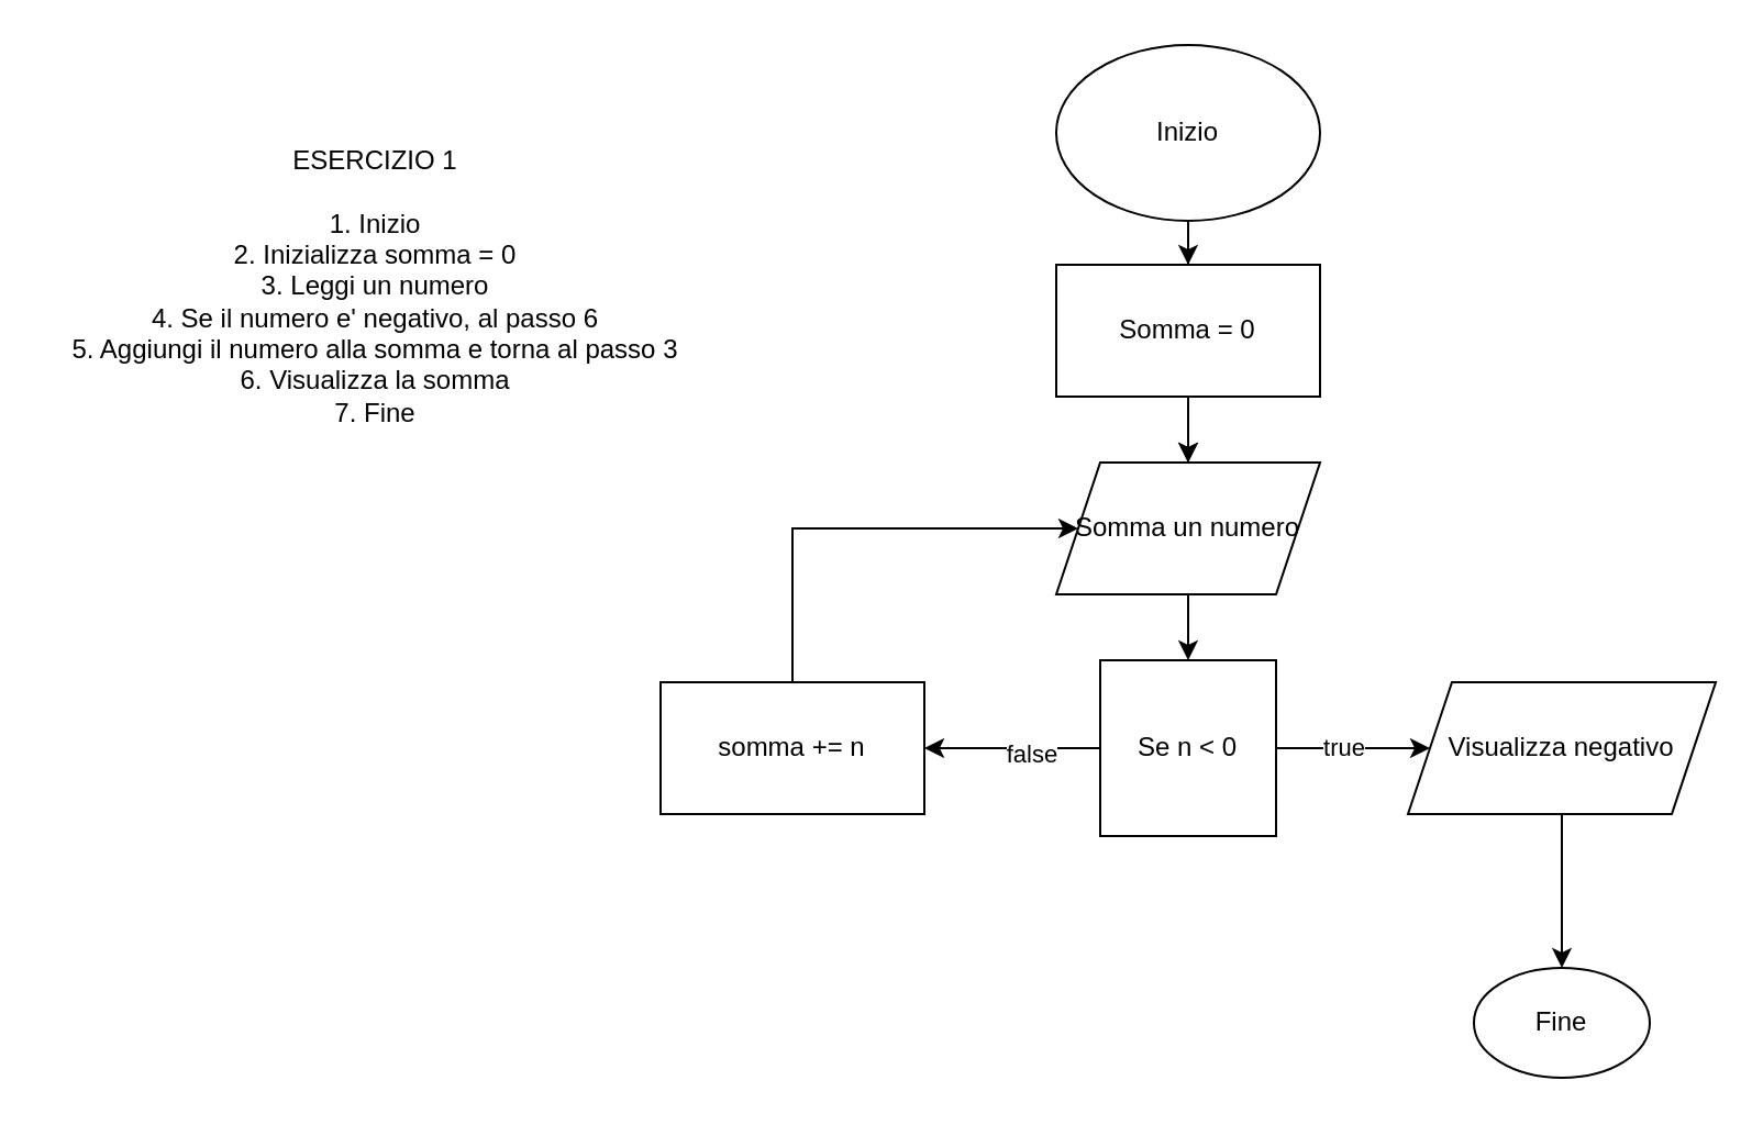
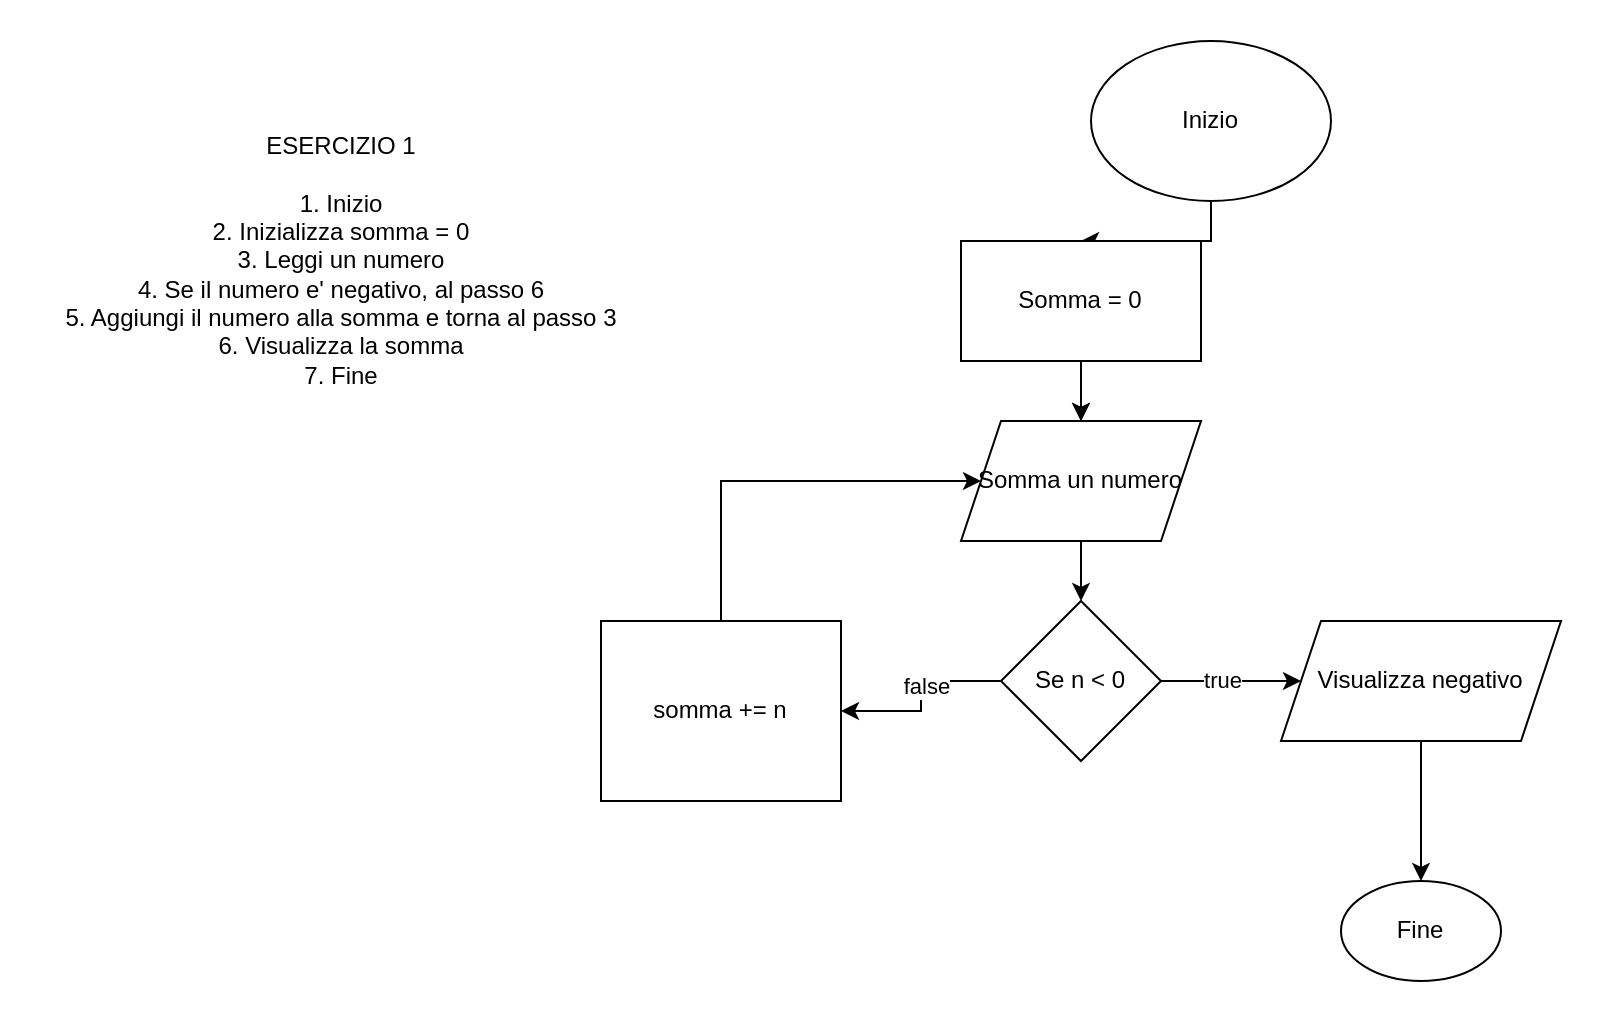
  <mxCell id="0" />
  <mxCell id="1" parent="0" />
  <mxCell id="2" value="" style="edgeStyle=orthogonalEdgeStyle;rounded=0;orthogonalLoop=1;jettySize=auto;html=1;" edge="1" parent="1" source="3" target="7"><mxGeometry relative="1" as="geometry" /></mxCell>
- <mxCell id="3" value="Inizio" style="ellipse;whiteSpace=wrap;html=1;" vertex="1" parent="1"><mxGeometry x="480" y="20" width="120" height="80" as="geometry" /></mxCell>
+ <mxCell id="3" value="Inizio" style="ellipse;whiteSpace=wrap;html=1;" vertex="1" parent="1"><mxGeometry x="545" y="20" width="120" height="80" as="geometry" /></mxCell>
  <mxCell id="4" value="&lt;div&gt;ESERCIZIO 1&lt;/div&gt;&lt;div&gt;&lt;br&gt;&lt;/div&gt;1. Inizio&lt;div&gt;2. Inizializza somma = 0&lt;/div&gt;&lt;div&gt;3. Leggi un numero&lt;/div&gt;&lt;div&gt;4. Se il numero e' negativo, al passo 6&lt;/div&gt;&lt;div&gt;5. Aggiungi il numero alla somma e torna al passo 3&lt;/div&gt;&lt;div&gt;6. Visualizza la somma&lt;/div&gt;&lt;div&gt;7. Fine&lt;/div&gt;" style="text;html=1;align=center;verticalAlign=middle;resizable=0;points=[];autosize=1;strokeColor=none;fillColor=none;" vertex="1" parent="1"><mxGeometry y="60" width="300" height="140" as="geometry" x="20" /></mxCell>
  <mxCell id="5" value="" style="edgeStyle=orthogonalEdgeStyle;rounded=0;orthogonalLoop=1;jettySize=auto;html=1;" edge="1" parent="1" source="7" target="9"><mxGeometry relative="1" as="geometry" /></mxCell>
  <mxCell id="6" value="" style="edgeStyle=orthogonalEdgeStyle;rounded=0;orthogonalLoop=1;jettySize=auto;html=1;" edge="1" parent="1" source="7" target="9"><mxGeometry relative="1" as="geometry" /></mxCell>
  <mxCell id="7" value="Somma = 0" style="whiteSpace=wrap;html=1;" vertex="1" parent="1"><mxGeometry x="480" y="120" width="120" height="60" as="geometry" /></mxCell>
  <mxCell id="8" value="" style="edgeStyle=orthogonalEdgeStyle;rounded=0;orthogonalLoop=1;jettySize=auto;html=1;" edge="1" parent="1" source="9" target="14"><mxGeometry relative="1" as="geometry" /></mxCell>
  <mxCell id="9" value="Somma un numero" style="shape=parallelogram;perimeter=parallelogramPerimeter;whiteSpace=wrap;html=1;fixedSize=1;" vertex="1" parent="1"><mxGeometry x="480" y="210" width="120" height="60" as="geometry" /></mxCell>
  <mxCell id="10" value="" style="edgeStyle=orthogonalEdgeStyle;rounded=0;orthogonalLoop=1;jettySize=auto;html=1;" edge="1" parent="1" source="14" target="16"><mxGeometry relative="1" as="geometry" /></mxCell>
  <mxCell id="11" value="false" style="edgeLabel;html=1;align=center;verticalAlign=middle;resizable=0;points=[];" vertex="1" connectable="0" parent="10"><mxGeometry x="-0.205" y="2" relative="1" as="geometry"><mxPoint as="offset" /></mxGeometry></mxCell>
  <mxCell id="12" value="" style="edgeStyle=orthogonalEdgeStyle;rounded=0;orthogonalLoop=1;jettySize=auto;html=1;" edge="1" parent="1" source="14" target="18"><mxGeometry relative="1" as="geometry" /></mxCell>
  <mxCell id="13" value="true" style="edgeLabel;html=1;align=center;verticalAlign=middle;resizable=0;points=[];" vertex="1" connectable="0" parent="12"><mxGeometry x="-0.131" y="1" relative="1" as="geometry"><mxPoint as="offset" /></mxGeometry></mxCell>
- <mxCell id="14" value="Se n &amp;lt; 0" style="whiteSpace=wrap;html=1;rounded=0;" vertex="1" parent="1"><mxGeometry x="500" y="300" width="80" height="80" as="geometry" /></mxCell>
+ <mxCell id="14" value="Se n &amp;lt; 0" style="rhombus;whiteSpace=wrap;html=1;" vertex="1" parent="1"><mxGeometry x="500" y="300" width="80" height="80" as="geometry" /></mxCell>
  <mxCell id="15" style="edgeStyle=orthogonalEdgeStyle;rounded=0;orthogonalLoop=1;jettySize=auto;html=1;exitX=0.5;exitY=0;exitDx=0;exitDy=0;entryX=0;entryY=0.5;entryDx=0;entryDy=0;" edge="1" parent="1" source="16" target="9"><mxGeometry relative="1" as="geometry"><Array as="points"><mxPoint x="360" y="240" /></Array></mxGeometry></mxCell>
- <mxCell id="16" value="somma += n" style="whiteSpace=wrap;html=1;" vertex="1" parent="1"><mxGeometry x="300" y="310" width="120" height="60" as="geometry" /></mxCell>
+ <mxCell id="16" value="somma += n" style="whiteSpace=wrap;html=1;" vertex="1" parent="1"><mxGeometry x="300" y="310" width="120" height="90" as="geometry" /></mxCell>
  <mxCell id="17" value="" style="edgeStyle=orthogonalEdgeStyle;rounded=0;orthogonalLoop=1;jettySize=auto;html=1;" edge="1" parent="1" source="18" target="19"><mxGeometry relative="1" as="geometry" /></mxCell>
  <mxCell id="18" value="Visualizza negativo" style="shape=parallelogram;perimeter=parallelogramPerimeter;whiteSpace=wrap;html=1;fixedSize=1;" vertex="1" parent="1"><mxGeometry x="640" y="310" width="140" height="60" as="geometry" /></mxCell>
  <mxCell id="19" value="Fine" style="ellipse;whiteSpace=wrap;html=1;" vertex="1" parent="1"><mxGeometry x="670" y="440" width="80" height="50" as="geometry" /></mxCell>
